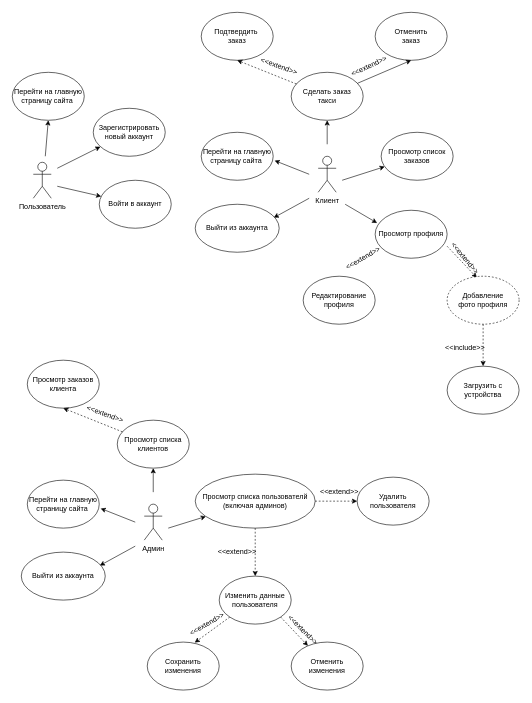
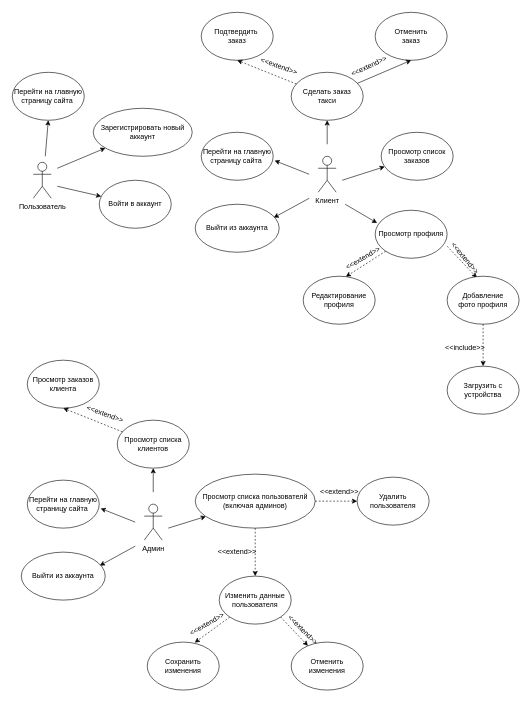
  <mxCell id="0" />
  <mxCell id="1" parent="0" />
  <mxCell id="2" value="Пользователь" style="shape=umlActor;verticalLabelPosition=bottom;verticalAlign=top;html=1;outlineConnect=0;" vertex="1" parent="1"><mxGeometry x="55" y="270" width="30" height="60" as="geometry" /></mxCell>
  <mxCell id="3" value="" style="endArrow=classic;html=1;rounded=0;" edge="1" parent="1" target="4"><mxGeometry width="50" height="50" relative="1" as="geometry"><mxPoint x="95" y="280" as="sourcePoint" /><mxPoint x="185" y="240" as="targetPoint" /></mxGeometry></mxCell>
- <mxCell id="4" value="Зарегистрировать новый аккаунт" style="ellipse;whiteSpace=wrap;html=1;" vertex="1" parent="1"><mxGeometry x="155" y="180" width="120" height="80" as="geometry" /></mxCell>
+ <mxCell id="4" value="Зарегистрировать новый аккаунт" style="ellipse;whiteSpace=wrap;html=1;" vertex="1" parent="1"><mxGeometry x="155" y="180" width="165" height="80" as="geometry" /></mxCell>
  <mxCell id="5" value="" style="endArrow=classic;html=1;rounded=0;" edge="1" parent="1" target="6"><mxGeometry width="50" height="50" relative="1" as="geometry"><mxPoint x="95" y="310" as="sourcePoint" /><mxPoint x="195" y="360" as="targetPoint" /></mxGeometry></mxCell>
  <mxCell id="6" value="Войти в аккаунт" style="ellipse;whiteSpace=wrap;html=1;" vertex="1" parent="1"><mxGeometry x="165" y="300" width="120" height="80" as="geometry" /></mxCell>
  <mxCell id="7" value="" style="endArrow=classic;html=1;rounded=0;entryX=0.5;entryY=1;entryDx=0;entryDy=0;" edge="1" parent="1" target="8"><mxGeometry width="50" height="50" relative="1" as="geometry"><mxPoint x="75" y="260" as="sourcePoint" /><mxPoint x="50" y="180" as="targetPoint" /></mxGeometry></mxCell>
  <mxCell id="8" value="Перейти на главную страницу сайта&amp;nbsp;" style="ellipse;whiteSpace=wrap;html=1;" vertex="1" parent="1"><mxGeometry x="20" y="120" width="120" height="80" as="geometry" /></mxCell>
  <mxCell id="9" value="Клиент" style="shape=umlActor;verticalLabelPosition=bottom;verticalAlign=top;html=1;outlineConnect=0;" vertex="1" parent="1"><mxGeometry x="530" y="260" width="30" height="60" as="geometry" /></mxCell>
  <mxCell id="10" value="" style="endArrow=classic;html=1;rounded=0;" edge="1" parent="1" target="11"><mxGeometry width="50" height="50" relative="1" as="geometry"><mxPoint x="545" y="240" as="sourcePoint" /><mxPoint x="660" y="230" as="targetPoint" /></mxGeometry></mxCell>
  <mxCell id="11" value="Сделать заказ &lt;br&gt;такси" style="ellipse;whiteSpace=wrap;html=1;" vertex="1" parent="1"><mxGeometry x="485" y="120" width="120" height="80" as="geometry" /></mxCell>
  <mxCell id="12" value="" style="endArrow=classic;html=1;rounded=0;" edge="1" parent="1" target="13"><mxGeometry width="50" height="50" relative="1" as="geometry"><mxPoint x="570" y="300" as="sourcePoint" /><mxPoint x="670" y="350" as="targetPoint" /></mxGeometry></mxCell>
  <mxCell id="13" value="Просмотр список заказов" style="ellipse;whiteSpace=wrap;html=1;" vertex="1" parent="1"><mxGeometry x="635" y="220" width="120" height="80" as="geometry" /></mxCell>
  <mxCell id="14" value="" style="endArrow=classic;html=1;rounded=0;entryX=1.02;entryY=0.59;entryDx=0;entryDy=0;entryPerimeter=0;" edge="1" parent="1" target="15"><mxGeometry width="50" height="50" relative="1" as="geometry"><mxPoint x="515" y="290" as="sourcePoint" /><mxPoint x="525" y="170" as="targetPoint" /></mxGeometry></mxCell>
  <mxCell id="15" value="Перейти на главную страницу сайта&amp;nbsp;" style="ellipse;whiteSpace=wrap;html=1;" vertex="1" parent="1"><mxGeometry x="335" y="220" width="120" height="80" as="geometry" /></mxCell>
  <mxCell id="16" value="Подтвердить&amp;nbsp;&lt;br&gt;заказ" style="ellipse;whiteSpace=wrap;html=1;" vertex="1" parent="1"><mxGeometry x="335" y="20" width="120" height="80" as="geometry" /></mxCell>
  <mxCell id="17" value="Отменить&lt;br&gt;заказ" style="ellipse;whiteSpace=wrap;html=1;" vertex="1" parent="1"><mxGeometry x="625" y="20" width="120" height="80" as="geometry" /></mxCell>
  <mxCell id="18" value="" style="endArrow=classic;html=1;rounded=0;entryX=0.5;entryY=1;entryDx=0;entryDy=0;dashed=0;" edge="1" parent="1" source="11" target="17"><mxGeometry width="50" height="50" relative="1" as="geometry"><mxPoint x="715" y="110" as="sourcePoint" /><mxPoint x="455" y="170" as="targetPoint" /></mxGeometry></mxCell>
  <mxCell id="19" value="" style="endArrow=classic;html=1;rounded=0;entryX=0.5;entryY=1;entryDx=0;entryDy=0;dashed=1;" edge="1" parent="1" source="11" target="16"><mxGeometry width="50" height="50" relative="1" as="geometry"><mxPoint x="455" y="140" as="sourcePoint" /><mxPoint x="505" y="90" as="targetPoint" /></mxGeometry></mxCell>
  <mxCell id="20" value="&amp;lt;&amp;lt;extend&amp;gt;&amp;gt;" style="text;html=1;strokeColor=none;fillColor=none;align=center;verticalAlign=middle;whiteSpace=wrap;rounded=0;rotation=20;" vertex="1" parent="1"><mxGeometry x="435" y="90" width="60" height="40" as="geometry" /></mxCell>
  <mxCell id="21" value="&amp;lt;&amp;lt;extend&amp;gt;&amp;gt;" style="text;html=1;strokeColor=none;fillColor=none;align=center;verticalAlign=middle;whiteSpace=wrap;rounded=0;rotation=-25;" vertex="1" parent="1"><mxGeometry x="585" y="90" width="60" height="40" as="geometry" /></mxCell>
  <mxCell id="22" value="" style="endArrow=classic;html=1;rounded=0;entryX=0.935;entryY=0.28;entryDx=0;entryDy=0;entryPerimeter=0;" edge="1" parent="1" target="23"><mxGeometry width="50" height="50" relative="1" as="geometry"><mxPoint x="515" y="330" as="sourcePoint" /><mxPoint x="467" y="407" as="targetPoint" /></mxGeometry></mxCell>
  <mxCell id="23" value="Выйти из аккаунта" style="ellipse;whiteSpace=wrap;html=1;" vertex="1" parent="1"><mxGeometry x="325" y="340" width="140" height="80" as="geometry" /></mxCell>
  <mxCell id="24" value="Просмотр профиля" style="ellipse;whiteSpace=wrap;html=1;" vertex="1" parent="1"><mxGeometry x="625" y="350" width="120" height="80" as="geometry" /></mxCell>
  <mxCell id="25" value="" style="endArrow=classic;html=1;rounded=0;entryX=0.027;entryY=0.265;entryDx=0;entryDy=0;entryPerimeter=0;" edge="1" parent="1" target="24"><mxGeometry width="50" height="50" relative="1" as="geometry"><mxPoint x="575" y="340" as="sourcePoint" /><mxPoint x="575" y="340" as="targetPoint" /></mxGeometry></mxCell>
+ <mxCell id="26" value="" style="endArrow=classic;html=1;rounded=0;entryX=0.593;entryY=0.01;entryDx=0;entryDy=0;entryPerimeter=0;exitX=0;exitY=1;exitDx=0;exitDy=0;dashed=1;" edge="1" parent="1" target="27" source="24"><mxGeometry width="50" height="50" relative="1" as="geometry"><mxPoint x="700" y="510" as="sourcePoint" /><mxPoint x="710" y="390" as="targetPoint" /></mxGeometry></mxCell>
  <mxCell id="27" value="Редактирование профиля" style="ellipse;whiteSpace=wrap;html=1;" vertex="1" parent="1"><mxGeometry x="505" y="460" width="120" height="80" as="geometry" /></mxCell>
  <mxCell id="28" value="&amp;lt;&amp;lt;extend&amp;gt;&amp;gt;" style="text;html=1;strokeColor=none;fillColor=none;align=center;verticalAlign=middle;whiteSpace=wrap;rounded=0;rotation=-30;" vertex="1" parent="1"><mxGeometry x="575" y="410" width="60" height="40" as="geometry" /></mxCell>
  <mxCell id="29" value="" style="endArrow=classic;html=1;rounded=0;exitX=1;exitY=0.75;exitDx=0;exitDy=0;dashed=1;exitPerimeter=0;entryX=0.413;entryY=0.03;entryDx=0;entryDy=0;entryPerimeter=0;" edge="1" parent="1" target="30" source="24"><mxGeometry width="50" height="50" relative="1" as="geometry"><mxPoint x="883" y="418" as="sourcePoint" /><mxPoint x="816" y="461" as="targetPoint" /></mxGeometry></mxCell>
- <mxCell id="30" value="Добавление&lt;br&gt;фото профиля" style="ellipse;whiteSpace=wrap;html=1;dashed=1;" vertex="1" parent="1"><mxGeometry x="745" y="460" width="120" height="80" as="geometry" /></mxCell>
+ <mxCell id="30" value="Добавление&lt;br&gt;фото профиля" style="ellipse;whiteSpace=wrap;html=1;" vertex="1" parent="1"><mxGeometry x="745" y="460" width="120" height="80" as="geometry" /></mxCell>
  <mxCell id="31" value="&amp;lt;&amp;lt;extend&amp;gt;&amp;gt;" style="text;html=1;strokeColor=none;fillColor=none;align=center;verticalAlign=middle;whiteSpace=wrap;rounded=0;rotation=50;" vertex="1" parent="1"><mxGeometry x="745" y="410" width="60" height="40" as="geometry" /></mxCell>
  <mxCell id="32" value="" style="endArrow=classic;html=1;rounded=0;exitX=0.5;exitY=1;exitDx=0;exitDy=0;dashed=1;entryX=0.5;entryY=0;entryDx=0;entryDy=0;" edge="1" parent="1" target="33" source="30"><mxGeometry width="50" height="50" relative="1" as="geometry"><mxPoint x="745" y="570" as="sourcePoint" /><mxPoint x="816" y="621" as="targetPoint" /></mxGeometry></mxCell>
  <mxCell id="33" value="Загрузить с устройства" style="ellipse;whiteSpace=wrap;html=1;" vertex="1" parent="1"><mxGeometry x="745" y="610" width="120" height="80" as="geometry" /></mxCell>
  <mxCell id="34" value="&amp;lt;&amp;lt;include&amp;gt;&amp;gt;" style="text;html=1;strokeColor=none;fillColor=none;align=center;verticalAlign=middle;whiteSpace=wrap;rounded=0;rotation=0;" vertex="1" parent="1"><mxGeometry x="745" y="560" width="60" height="40" as="geometry" /></mxCell>
  <mxCell id="35" value="Админ" style="shape=umlActor;verticalLabelPosition=bottom;verticalAlign=top;html=1;outlineConnect=0;" vertex="1" parent="1"><mxGeometry x="240" y="840" width="30" height="60" as="geometry" /></mxCell>
  <mxCell id="36" value="" style="endArrow=classic;html=1;rounded=0;" edge="1" parent="1" target="37"><mxGeometry width="50" height="50" relative="1" as="geometry"><mxPoint x="255" y="820" as="sourcePoint" /><mxPoint x="370" y="810" as="targetPoint" /></mxGeometry></mxCell>
  <mxCell id="37" value="Просмотр списка клиентов" style="ellipse;whiteSpace=wrap;html=1;" vertex="1" parent="1"><mxGeometry x="195" y="700" width="120" height="80" as="geometry" /></mxCell>
  <mxCell id="38" value="" style="endArrow=classic;html=1;rounded=0;" edge="1" parent="1" target="39"><mxGeometry width="50" height="50" relative="1" as="geometry"><mxPoint x="280" y="880" as="sourcePoint" /><mxPoint x="380" y="930" as="targetPoint" /></mxGeometry></mxCell>
  <mxCell id="39" value="Просмотр списка пользователй&lt;br&gt;(включая админов)" style="ellipse;whiteSpace=wrap;html=1;" vertex="1" parent="1"><mxGeometry x="325" y="790" width="200" height="90" as="geometry" /></mxCell>
  <mxCell id="40" value="" style="endArrow=classic;html=1;rounded=0;entryX=1.02;entryY=0.59;entryDx=0;entryDy=0;entryPerimeter=0;" edge="1" parent="1" target="41"><mxGeometry width="50" height="50" relative="1" as="geometry"><mxPoint x="225" y="870" as="sourcePoint" /><mxPoint x="235" y="750" as="targetPoint" /></mxGeometry></mxCell>
  <mxCell id="41" value="Перейти на главную страницу сайта&amp;nbsp;" style="ellipse;whiteSpace=wrap;html=1;" vertex="1" parent="1"><mxGeometry x="45" y="800" width="120" height="80" as="geometry" /></mxCell>
  <mxCell id="42" value="Просмотр заказов клиента" style="ellipse;whiteSpace=wrap;html=1;" vertex="1" parent="1"><mxGeometry x="45" y="600" width="120" height="80" as="geometry" /></mxCell>
  <mxCell id="43" value="" style="endArrow=classic;html=1;rounded=0;entryX=0.5;entryY=1;entryDx=0;entryDy=0;dashed=1;" edge="1" parent="1" source="37" target="42"><mxGeometry width="50" height="50" relative="1" as="geometry"><mxPoint x="165" y="720" as="sourcePoint" /><mxPoint x="215" y="670" as="targetPoint" /></mxGeometry></mxCell>
  <mxCell id="44" value="&amp;lt;&amp;lt;extend&amp;gt;&amp;gt;" style="text;html=1;strokeColor=none;fillColor=none;align=center;verticalAlign=middle;whiteSpace=wrap;rounded=0;rotation=20;" vertex="1" parent="1"><mxGeometry x="145" y="670" width="60" height="40" as="geometry" /></mxCell>
  <mxCell id="45" value="" style="endArrow=classic;html=1;rounded=0;entryX=0.935;entryY=0.28;entryDx=0;entryDy=0;entryPerimeter=0;" edge="1" parent="1" target="46"><mxGeometry width="50" height="50" relative="1" as="geometry"><mxPoint x="225" y="910" as="sourcePoint" /><mxPoint x="177" y="987" as="targetPoint" /></mxGeometry></mxCell>
  <mxCell id="46" value="Выйти из аккаунта" style="ellipse;whiteSpace=wrap;html=1;" vertex="1" parent="1"><mxGeometry x="35" y="920" width="140" height="80" as="geometry" /></mxCell>
  <mxCell id="47" value="Удалить пользователя" style="ellipse;whiteSpace=wrap;html=1;" vertex="1" parent="1"><mxGeometry x="595" y="795" width="120" height="80" as="geometry" /></mxCell>
  <mxCell id="48" value="" style="endArrow=classic;html=1;rounded=0;entryX=0;entryY=0.5;entryDx=0;entryDy=0;dashed=1;exitX=1;exitY=0.5;exitDx=0;exitDy=0;" edge="1" parent="1" target="47" source="39"><mxGeometry width="50" height="50" relative="1" as="geometry"><mxPoint x="529" y="769" as="sourcePoint" /><mxPoint x="540" y="720" as="targetPoint" /></mxGeometry></mxCell>
  <mxCell id="49" value="&amp;lt;&amp;lt;extend&amp;gt;&amp;gt;" style="text;html=1;strokeColor=none;fillColor=none;align=center;verticalAlign=middle;whiteSpace=wrap;rounded=0;rotation=0;" vertex="1" parent="1"><mxGeometry x="527.5" y="800" width="75" height="40" as="geometry" /></mxCell>
  <mxCell id="50" value="Изменить данные пользователя" style="ellipse;whiteSpace=wrap;html=1;" vertex="1" parent="1"><mxGeometry x="365" y="960" width="120" height="80" as="geometry" /></mxCell>
  <mxCell id="51" value="" style="endArrow=classic;html=1;rounded=0;entryX=0.5;entryY=0;entryDx=0;entryDy=0;dashed=1;exitX=0.5;exitY=1;exitDx=0;exitDy=0;" edge="1" parent="1" target="50" source="39"><mxGeometry width="50" height="50" relative="1" as="geometry"><mxPoint x="365" y="1045" as="sourcePoint" /><mxPoint x="605" y="980" as="targetPoint" /></mxGeometry></mxCell>
  <mxCell id="52" value="&amp;lt;&amp;lt;extend&amp;gt;&amp;gt;" style="text;html=1;strokeColor=none;fillColor=none;align=center;verticalAlign=middle;whiteSpace=wrap;rounded=0;rotation=0;" vertex="1" parent="1"><mxGeometry x="365" y="900" width="60" height="40" as="geometry" /></mxCell>
  <mxCell id="53" value="Сохранить изменения" style="ellipse;whiteSpace=wrap;html=1;" vertex="1" parent="1"><mxGeometry x="245" y="1070" width="120" height="80" as="geometry" /></mxCell>
  <mxCell id="54" value="" style="endArrow=classic;html=1;rounded=0;dashed=1;exitX=0;exitY=1;exitDx=0;exitDy=0;entryX=0.66;entryY=0.01;entryDx=0;entryDy=0;entryPerimeter=0;" edge="1" parent="1" target="53" source="50"><mxGeometry width="50" height="50" relative="1" as="geometry"><mxPoint x="764" y="1059" as="sourcePoint" /><mxPoint x="325" y="1060" as="targetPoint" /></mxGeometry></mxCell>
  <mxCell id="55" value="&amp;lt;&amp;lt;extend&amp;gt;&amp;gt;" style="text;html=1;strokeColor=none;fillColor=none;align=center;verticalAlign=middle;whiteSpace=wrap;rounded=0;rotation=-30;" vertex="1" parent="1"><mxGeometry x="315" y="1020" width="60" height="40" as="geometry" /></mxCell>
  <mxCell id="56" value="Отменить изменения" style="ellipse;whiteSpace=wrap;html=1;" vertex="1" parent="1"><mxGeometry x="485" y="1070" width="120" height="80" as="geometry" /></mxCell>
  <mxCell id="57" value="" style="endArrow=classic;html=1;rounded=0;dashed=1;exitX=1;exitY=1;exitDx=0;exitDy=0;" edge="1" parent="1" target="56" source="50"><mxGeometry width="50" height="50" relative="1" as="geometry"><mxPoint x="563" y="1163" as="sourcePoint" /><mxPoint x="625" y="1120" as="targetPoint" /></mxGeometry></mxCell>
  <mxCell id="58" value="&amp;lt;&amp;lt;extend&amp;gt;&amp;gt;" style="text;html=1;strokeColor=none;fillColor=none;align=center;verticalAlign=middle;whiteSpace=wrap;rounded=0;rotation=45;" vertex="1" parent="1"><mxGeometry x="475" y="1030" width="60" height="40" as="geometry" /></mxCell>
